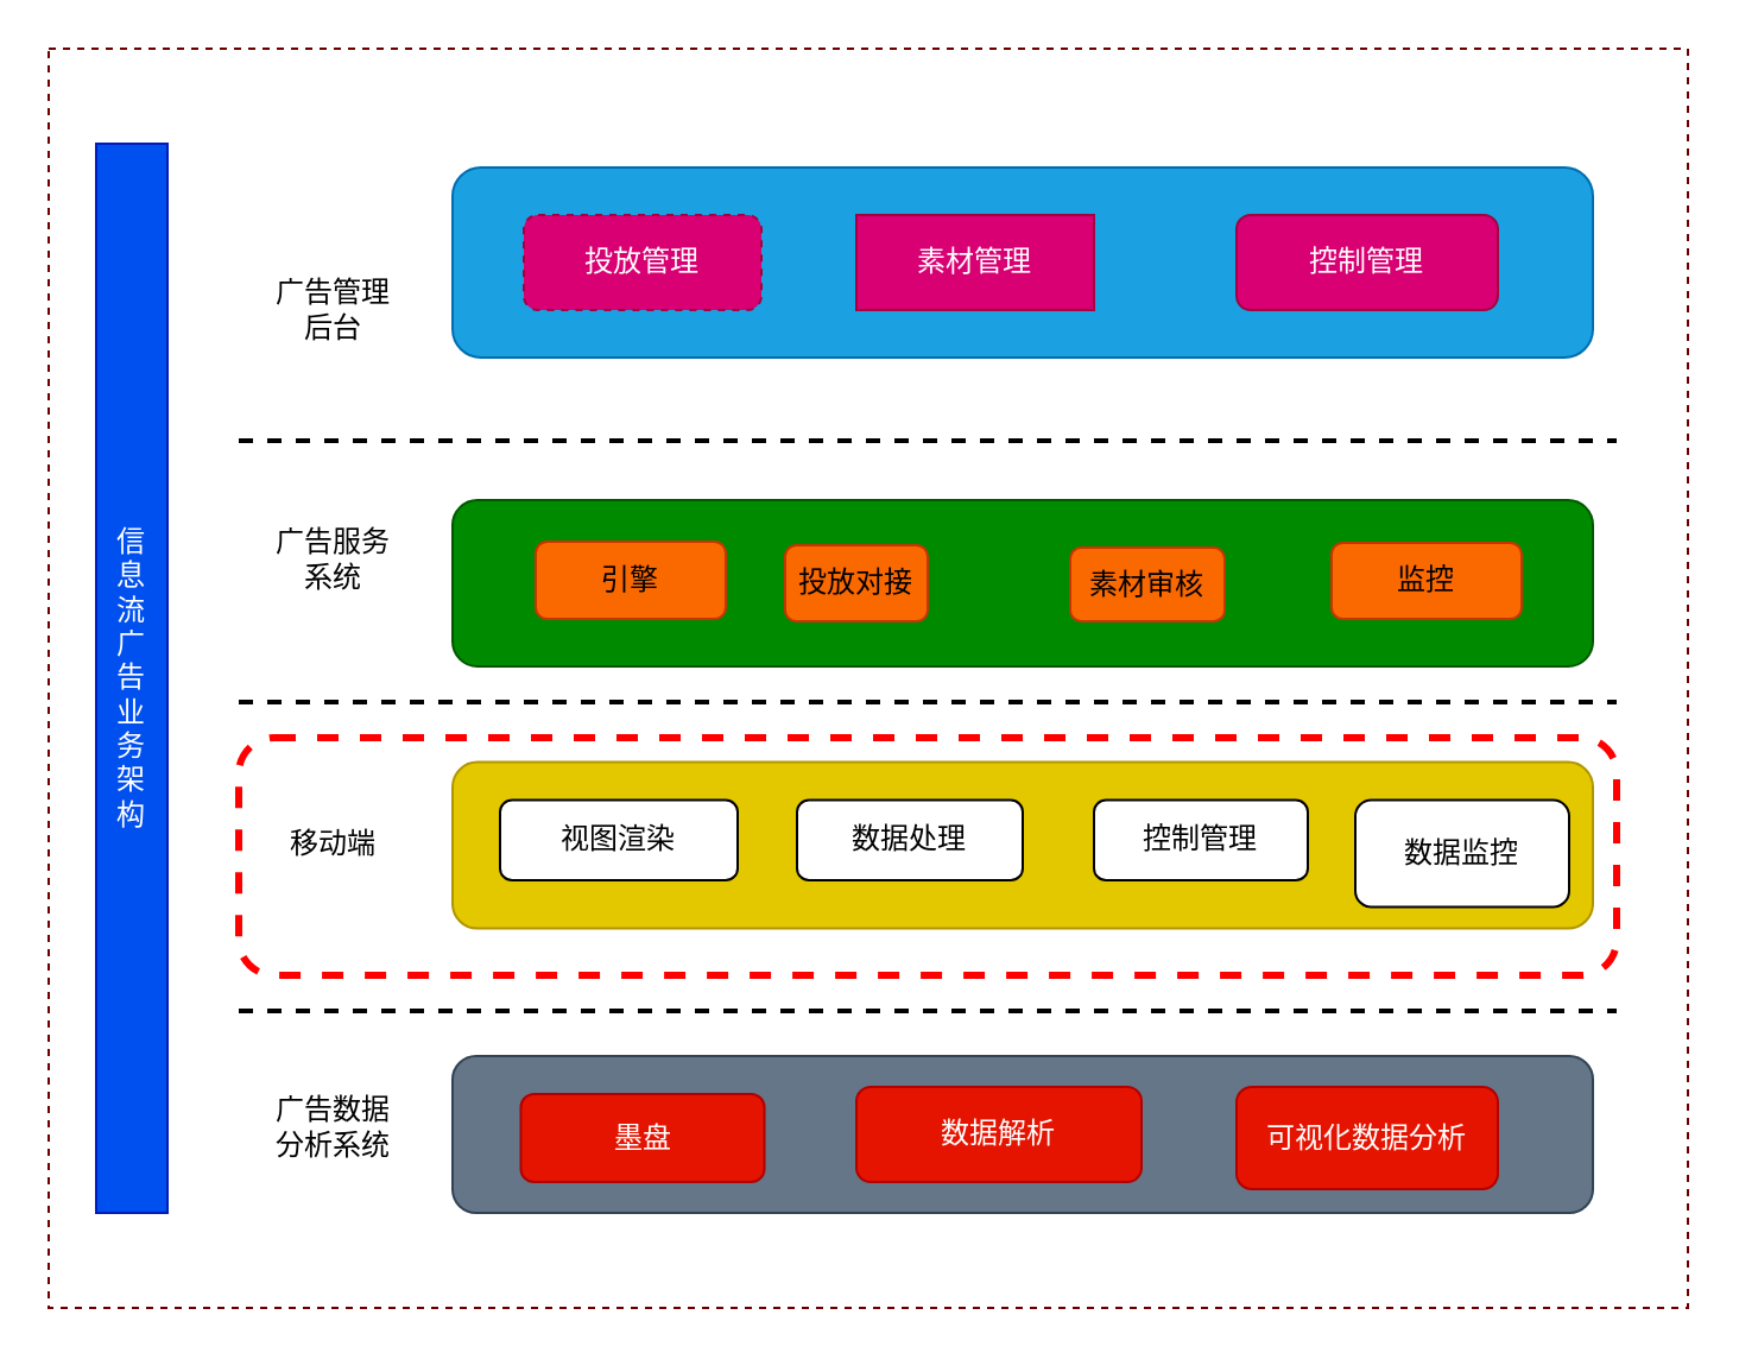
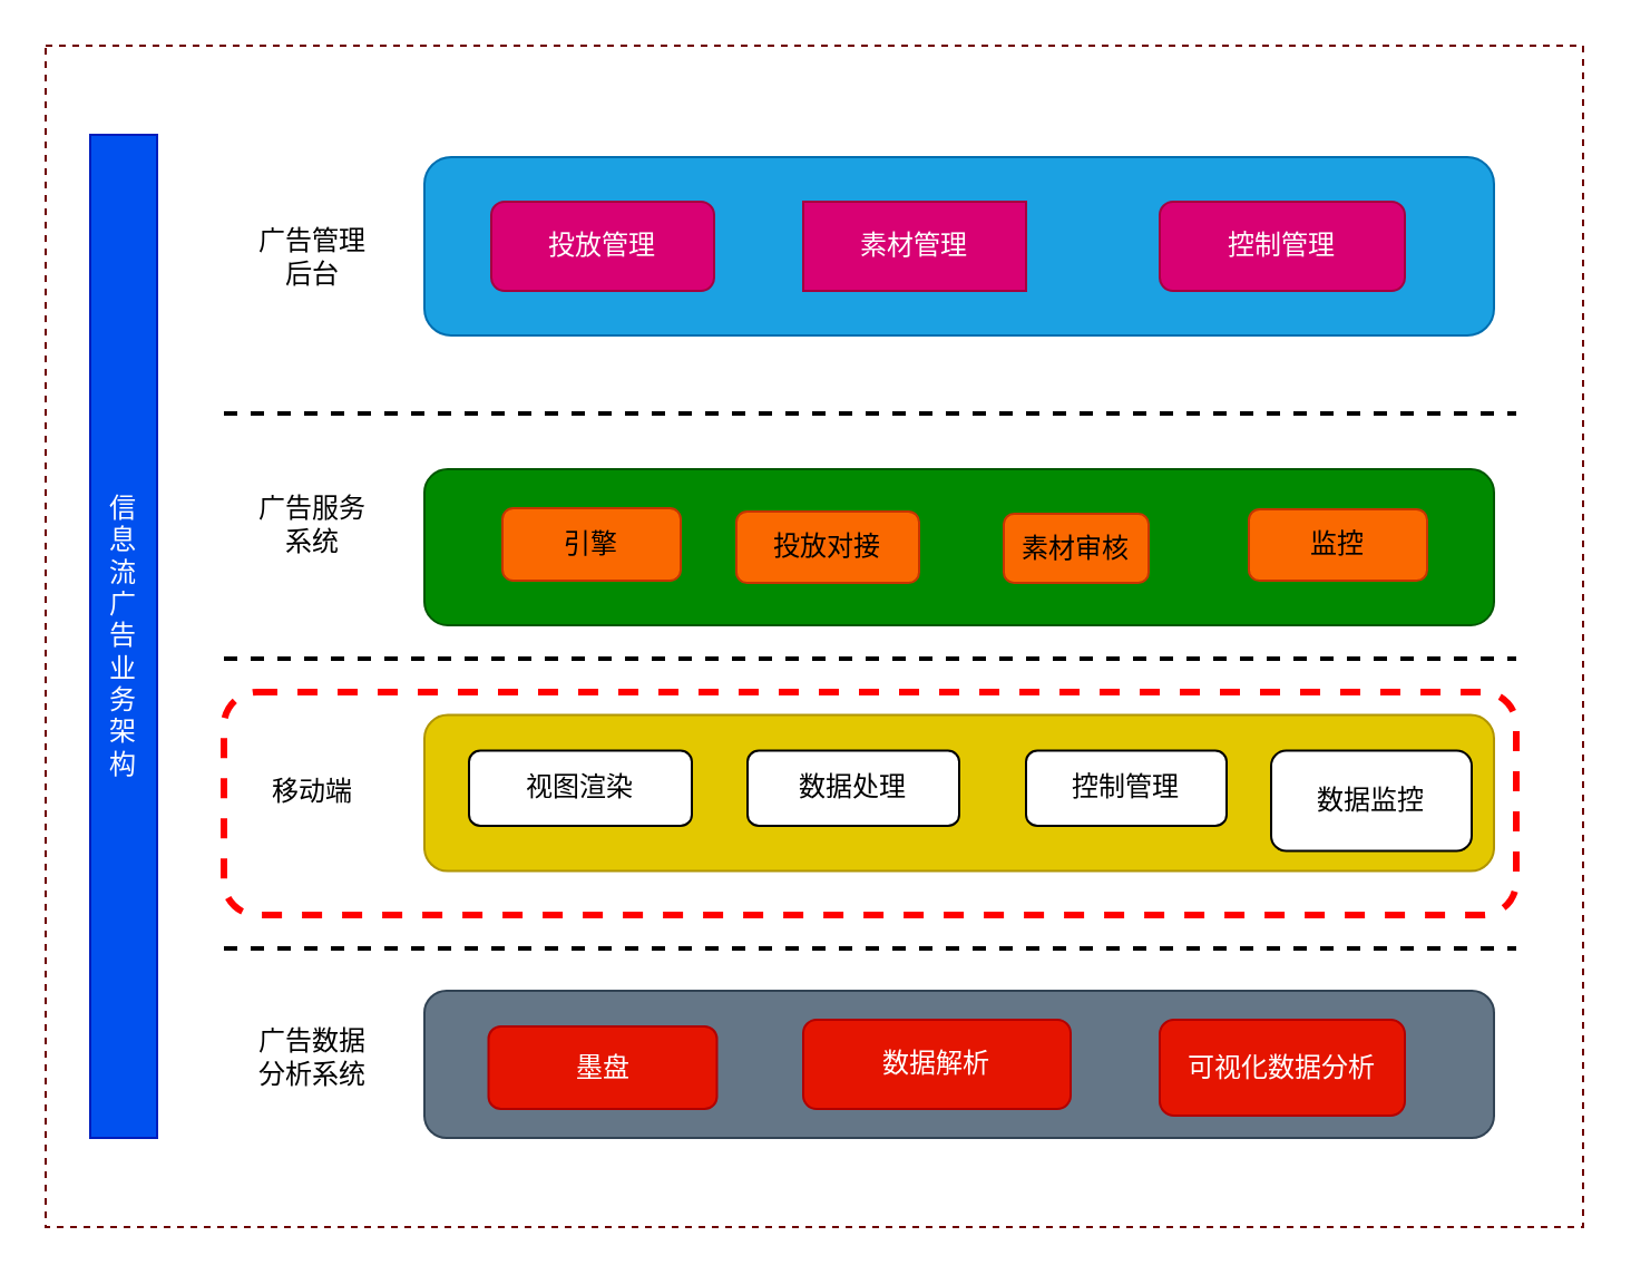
  <mxCell id="0" />
  <mxCell id="1" parent="0" />
  <mxCell id="2" value="信&lt;br&gt;息&lt;br&gt;流&lt;br&gt;广&lt;br&gt;告&lt;br&gt;业&lt;br&gt;务&lt;br&gt;架&lt;br&gt;构" style="rounded=0;html=1;labelPosition=center;verticalLabelPosition=middle;align=center;verticalAlign=middle;whiteSpace=wrap;horizontal=1;fillColor=#0050ef;fontColor=#ffffff;strokeColor=#001DBC;" parent="1" vertex="1"><mxGeometry x="40" y="60" width="30" height="450" as="geometry" /></mxCell>
  <mxCell id="3" value="" style="line;strokeWidth=2;html=1;dashed=1;" parent="1" vertex="1"><mxGeometry x="100" y="180" width="580" height="10" as="geometry" /></mxCell>
- <mxCell id="4" value="广告管理后台" style="text;html=1;strokeColor=none;fillColor=none;align=center;verticalAlign=middle;whiteSpace=wrap;rounded=0;" parent="1" vertex="1"><mxGeometry x="110" y="115" width="60" height="30" as="geometry" /></mxCell>
+ <mxCell id="4" value="广告管理后台" style="text;html=1;strokeColor=none;fillColor=none;align=center;verticalAlign=middle;whiteSpace=wrap;rounded=0;" parent="1" vertex="1"><mxGeometry x="110" y="100" width="60" height="30" as="geometry" /></mxCell>
  <mxCell id="5" value="广告服务系统" style="text;html=1;strokeColor=none;fillColor=none;align=center;verticalAlign=middle;whiteSpace=wrap;rounded=0;" parent="1" vertex="1"><mxGeometry x="110" y="220" width="60" height="30" as="geometry" /></mxCell>
  <mxCell id="6" value="" style="line;strokeWidth=2;html=1;dashed=1;" parent="1" vertex="1"><mxGeometry x="100" y="290" width="580" height="10" as="geometry" /></mxCell>
  <mxCell id="7" value="" style="line;strokeWidth=2;html=1;dashed=1;" parent="1" vertex="1"><mxGeometry x="100" y="420" width="580" height="10" as="geometry" /></mxCell>
  <mxCell id="8" value="移动端" style="text;html=1;strokeColor=none;fillColor=none;align=center;verticalAlign=middle;whiteSpace=wrap;rounded=0;" parent="1" vertex="1"><mxGeometry x="110" y="340" width="60" height="30" as="geometry" /></mxCell>
  <mxCell id="9" value="广告数据分析系统" style="text;html=1;strokeColor=none;fillColor=none;align=center;verticalAlign=middle;whiteSpace=wrap;rounded=0;" parent="1" vertex="1"><mxGeometry x="110" y="459" width="60" height="30" as="geometry" /></mxCell>
  <mxCell id="10" value="" style="rounded=1;whiteSpace=wrap;html=1;fillColor=#1ba1e2;fontColor=#ffffff;strokeColor=#006EAF;" parent="1" vertex="1"><mxGeometry x="190" y="70" width="480" height="80" as="geometry" /></mxCell>
- <mxCell id="11" value="投放管理" style="rounded=1;whiteSpace=wrap;html=1;fillColor=#d80073;fontColor=#ffffff;strokeColor=#A50040;dashed=1;" parent="1" vertex="1"><mxGeometry x="220" y="90" width="100" height="40" as="geometry" /></mxCell>
+ <mxCell id="11" value="投放管理" style="rounded=1;whiteSpace=wrap;html=1;fillColor=#d80073;fontColor=#ffffff;strokeColor=#A50040;" parent="1" vertex="1"><mxGeometry x="220" y="90" width="100" height="40" as="geometry" /></mxCell>
  <mxCell id="12" value="素材管理" style="whiteSpace=wrap;html=1;fillColor=#d80073;fontColor=#ffffff;strokeColor=#A50040;rounded=0;" parent="1" vertex="1"><mxGeometry x="360" y="90" width="100" height="40" as="geometry" /></mxCell>
  <mxCell id="13" value="控制管理" style="rounded=1;whiteSpace=wrap;html=1;fillColor=#d80073;fontColor=#ffffff;strokeColor=#A50040;" parent="1" vertex="1"><mxGeometry x="520" y="90" width="110" height="40" as="geometry" /></mxCell>
  <mxCell id="14" value="" style="rounded=1;whiteSpace=wrap;html=1;fillColor=#008a00;fontColor=#ffffff;strokeColor=#005700;" parent="1" vertex="1"><mxGeometry x="190" y="210" width="480" height="70" as="geometry" /></mxCell>
  <mxCell id="15" value="引擎" style="rounded=1;whiteSpace=wrap;html=1;fillColor=#fa6800;fontColor=#000000;strokeColor=#C73500;" parent="1" vertex="1"><mxGeometry x="225" y="227.5" width="80" height="32.5" as="geometry" /></mxCell>
  <mxCell id="16" value="" style="rounded=1;whiteSpace=wrap;html=1;fillColor=#e3c800;fontColor=#000000;strokeColor=#B09500;" parent="1" vertex="1"><mxGeometry x="190" y="320.31" width="480" height="70" as="geometry" /></mxCell>
  <mxCell id="17" value="视图渲染" style="rounded=1;whiteSpace=wrap;html=1;" parent="1" vertex="1"><mxGeometry x="210" y="336.25" width="100" height="33.75" as="geometry" /></mxCell>
  <mxCell id="18" value="数据处理" style="rounded=1;whiteSpace=wrap;html=1;" parent="1" vertex="1"><mxGeometry x="335" y="336.25" width="95" height="33.75" as="geometry" /></mxCell>
  <mxCell id="19" value="控制管理" style="rounded=1;whiteSpace=wrap;html=1;" parent="1" vertex="1"><mxGeometry x="460" y="336.25" width="90" height="33.75" as="geometry" /></mxCell>
  <mxCell id="20" value="数据监控" style="rounded=1;whiteSpace=wrap;html=1;" parent="1" vertex="1"><mxGeometry x="570" y="336.25" width="90" height="45" as="geometry" /></mxCell>
  <mxCell id="21" value="" style="rounded=1;whiteSpace=wrap;html=1;fillColor=#647687;fontColor=#ffffff;strokeColor=#314354;" parent="1" vertex="1"><mxGeometry x="190" y="444" width="480" height="66" as="geometry" /></mxCell>
  <mxCell id="22" value="墨盘" style="rounded=1;whiteSpace=wrap;html=1;fillColor=#e51400;strokeColor=#B20000;fontColor=#ffffff;" parent="1" vertex="1"><mxGeometry x="218.75" y="460" width="102.5" height="37" as="geometry" /></mxCell>
  <mxCell id="23" value="可视化数据分析" style="rounded=1;whiteSpace=wrap;html=1;fillColor=#e51400;fontColor=#ffffff;strokeColor=#B20000;" parent="1" vertex="1"><mxGeometry x="520" y="457" width="110" height="43" as="geometry" /></mxCell>
  <mxCell id="24" value="数据解析" style="rounded=1;whiteSpace=wrap;html=1;fillColor=#e51400;fontColor=#ffffff;strokeColor=#B20000;" parent="1" vertex="1"><mxGeometry x="360" y="457" width="120" height="40" as="geometry" /></mxCell>
- <mxCell id="25" value="投放对接" style="rounded=1;whiteSpace=wrap;html=1;fillColor=#fa6800;fontColor=#000000;strokeColor=#C73500;" parent="1" vertex="1"><mxGeometry x="330" y="229" width="60" height="32" as="geometry" /></mxCell>
+ <mxCell id="25" value="投放对接" style="rounded=1;whiteSpace=wrap;html=1;fillColor=#fa6800;fontColor=#000000;strokeColor=#C73500;" parent="1" vertex="1"><mxGeometry x="330" y="229" width="82" height="32" as="geometry" /></mxCell>
  <mxCell id="26" value="素材审核" style="rounded=1;whiteSpace=wrap;html=1;fillColor=#fa6800;fontColor=#000000;strokeColor=#C73500;" parent="1" vertex="1"><mxGeometry x="450" y="230" width="65" height="31" as="geometry" /></mxCell>
  <mxCell id="27" value="监控" style="rounded=1;whiteSpace=wrap;html=1;fillColor=#fa6800;fontColor=#000000;strokeColor=#C73500;" parent="1" vertex="1"><mxGeometry x="560" y="228" width="80" height="32" as="geometry" /></mxCell>
  <mxCell id="28" value="" style="rounded=0;whiteSpace=wrap;html=1;fillColor=none;dashed=1;fontColor=#ffffff;strokeColor=#6F0000;gradientColor=default;" parent="1" vertex="1"><mxGeometry x="20" y="20" width="690" height="530" as="geometry" /></mxCell>
  <mxCell id="29" value="" style="rounded=1;whiteSpace=wrap;html=1;strokeColor=#FF0000;gradientColor=none;fillColor=none;dashed=1;strokeWidth=3;" vertex="1" parent="1"><mxGeometry x="100" y="310" width="580" height="100" as="geometry" /></mxCell>
